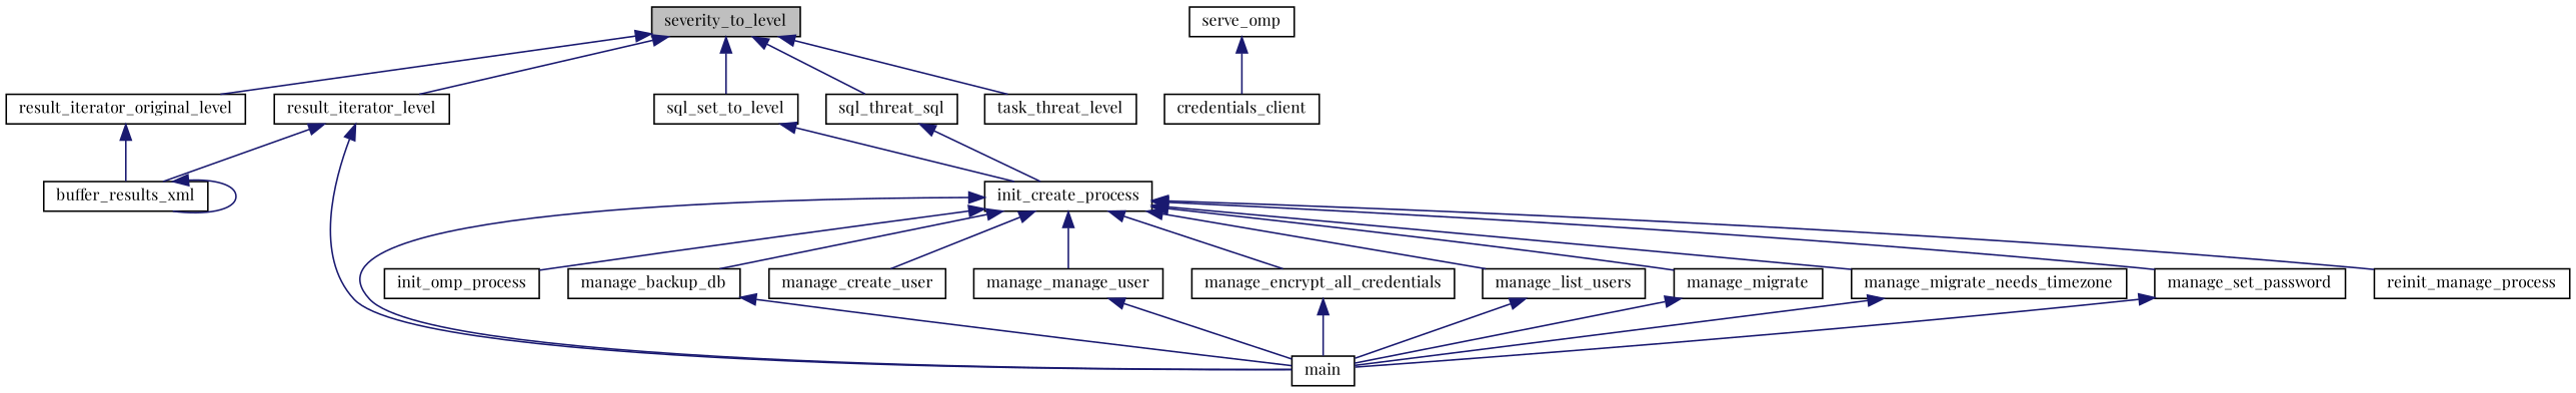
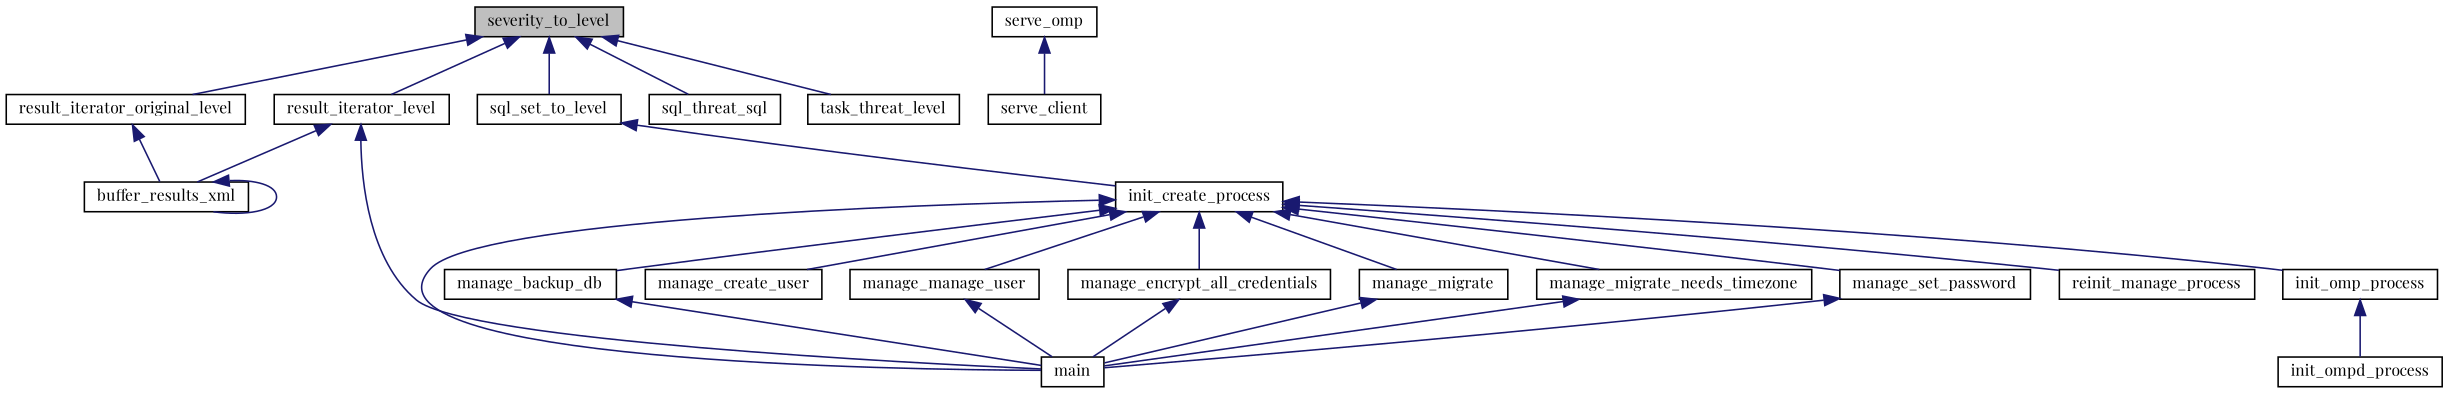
  digraph {
    fontname="Playfair Display"
    rankdir=TB
    node [color=black fontname="Playfair Display" fontsize=10 shape=record]
    edge [color=midnightblue dir=back fontname="Playfair Display" fontsize=10 labelfontname=FreeSans labelfontsize=10 style=solid]
    n1 [fillcolor=grey75 fontcolor=black height=0.2 label=severity_to_level style=filled width=0.4]
    n2 [height=0.2 label=result_iterator_level width=0.4]
    n3 [height=0.2 label=result_iterator_original_level width=0.4]
    n4 [height=0.2 label=sql_set_to_level width=0.4]
    n5 [height=0.2 label=sql_threat_sql width=0.4]
    n6 [height=0.2 label=task_threat_level width=0.4]
    n7 [height=0.2 label=buffer_results_xml width=0.4]
    n8 [height=0.2 label=main width=0.4]
    n9 [height=0.2 label=init_create_process width=0.4]
    n10 [height=0.2 label=init_omp_process width=0.4]
    n11 [height=0.2 label=manage_backup_db width=0.4]
    n12 [height=0.2 label=manage_create_user width=0.4]
    n13 [height=0.2 label=manage_manage_user width=0.4]
    n14 [height=0.2 label=manage_encrypt_all_credentials width=0.4]
-   n15 [height=0.2 label=manage_list_users width=0.4]
    n16 [height=0.2 label=manage_migrate width=0.4]
    n17 [height=0.2 label=manage_migrate_needs_timezone width=0.4]
    n18 [height=0.2 label=manage_set_password width=0.4]
    n19 [height=0.2 label=reinit_manage_process width=0.4]
+   n20 [height=0.2 label=init_ompd_process width=0.4]
    n21 [height=0.2 label=serve_omp width=0.4]
-   n22 [height=0.2 label=credentials_client width=0.4]
+   n22 [height=0.2 label=serve_client width=0.4]
    n1 -> n2
    n1 -> n3
    n1 -> n4
    n1 -> n5
    n1 -> n6
    n2 -> n7
    n2 -> n8
    n3 -> n7
    n4 -> n9
-   n5 -> n9
    n7 -> n7
    n9 -> n8
    n9 -> n10
    n9 -> n11
    n9 -> n12
    n9 -> n13
    n9 -> n14
-   n9 -> n15
    n9 -> n16
    n9 -> n17
    n9 -> n18
    n9 -> n19
+   n10 -> n20
    n11 -> n8
    n13 -> n8
    n14 -> n8
-   n15 -> n8
    n16 -> n8
    n17 -> n8
    n18 -> n8
    n21 -> n22
  }
